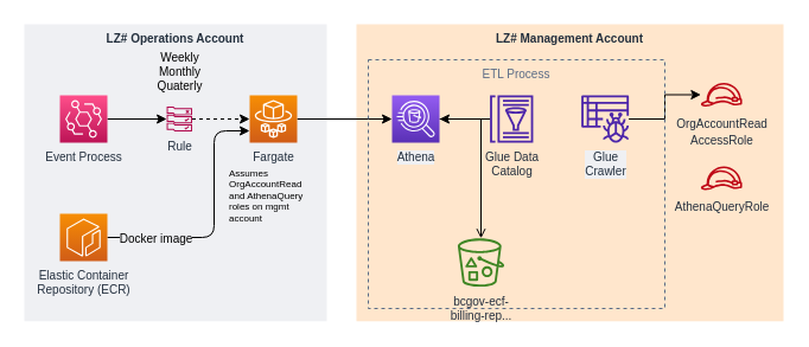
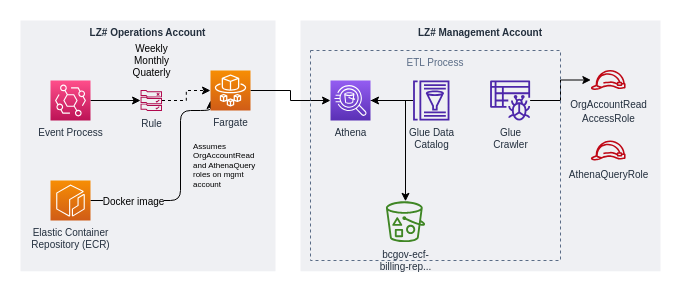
  <mxCell id="0" />
  <mxCell id="1" parent="0" />
- <mxCell id="2" value="LZ# Management Account" style="fillColor=#ffe6cc;strokeColor=none;dashed=0;verticalAlign=top;fontStyle=1;fontColor=#232F3D;fontSize=10;" parent="1" vertex="1"><mxGeometry x="300" y="20" width="360" height="250.8" as="geometry" /></mxCell>
+ <mxCell id="2" value="LZ# Management Account" style="fillColor=#EFF0F3;strokeColor=none;dashed=0;verticalAlign=top;fontStyle=1;fontColor=#232F3D;fontSize=10;" parent="1" vertex="1"><mxGeometry x="300" y="20" width="360" height="250.8" as="geometry" /></mxCell>
  <mxCell id="3" value="LZ# Operations Account" style="fillColor=#EFF0F3;strokeColor=none;dashed=0;verticalAlign=top;fontStyle=1;fontColor=#232F3D;fontSize=10;align=center;" parent="1" vertex="1"><mxGeometry x="20" y="20" width="255" height="250.8" as="geometry" /></mxCell>
  <mxCell id="4" style="edgeStyle=orthogonalEdgeStyle;rounded=0;orthogonalLoop=1;jettySize=auto;html=1;" parent="1" source="19" target="21" edge="1"><mxGeometry relative="1" as="geometry" /></mxCell>
  <mxCell id="5" style="edgeStyle=orthogonalEdgeStyle;rounded=0;orthogonalLoop=1;jettySize=auto;html=1;" parent="1" source="6" target="20" edge="1"><mxGeometry relative="1" as="geometry" /></mxCell>
  <mxCell id="6" value="Glue Data&lt;br style=&quot;font-size: 10px;&quot;&gt;Catalog" style="sketch=0;outlineConnect=0;fontColor=#232F3E;gradientColor=none;fillColor=#4D27AA;strokeColor=none;dashed=0;verticalLabelPosition=bottom;verticalAlign=top;align=center;html=1;fontSize=10;fontStyle=0;aspect=fixed;pointerEvents=1;shape=mxgraph.aws4.glue_data_catalog;" parent="1" vertex="1"><mxGeometry x="412.31" y="80" width="36.92" height="40" as="geometry" /></mxCell>
- <mxCell id="7" style="edgeStyle=orthogonalEdgeStyle;rounded=0;orthogonalLoop=1;jettySize=auto;html=1;endArrow=open;" parent="1" source="20" target="8" edge="1"><mxGeometry relative="1" as="geometry" /></mxCell>
+ <mxCell id="7" style="edgeStyle=orthogonalEdgeStyle;rounded=0;orthogonalLoop=1;jettySize=auto;html=1;" parent="1" source="20" target="8" edge="1"><mxGeometry relative="1" as="geometry" /></mxCell>
  <mxCell id="8" value="bcgov-ecf-&lt;br&gt;billing-rep..." style="sketch=0;outlineConnect=0;fontColor=#232F3E;gradientColor=none;fillColor=#3F8624;strokeColor=none;dashed=0;verticalLabelPosition=bottom;verticalAlign=top;align=center;html=1;fontSize=10;fontStyle=0;aspect=fixed;pointerEvents=1;shape=mxgraph.aws4.bucket_with_objects;" parent="1" vertex="1"><mxGeometry x="385.39" y="200.8" width="39.23" height="40.8" as="geometry" /></mxCell>
  <mxCell id="9" style="edgeStyle=orthogonalEdgeStyle;rounded=1;orthogonalLoop=1;jettySize=auto;html=1;entryX=0;entryY=0.75;entryDx=0;entryDy=0;entryPerimeter=0;fontSize=10;" parent="1" source="11" target="13" edge="1"><mxGeometry relative="1" as="geometry"><Array as="points"><mxPoint x="180" y="200" /><mxPoint x="180" y="110" /></Array></mxGeometry></mxCell>
  <mxCell id="10" value="Docker image" style="edgeLabel;html=1;align=center;verticalAlign=middle;resizable=0;points=[];fontSize=10;labelBackgroundColor=#EFF0F3;" parent="9" vertex="1" connectable="0"><mxGeometry x="-0.646" relative="1" as="geometry"><mxPoint x="3" as="offset" /></mxGeometry></mxCell>
  <mxCell id="11" value="Elastic Container&lt;br style=&quot;font-size: 10px;&quot;&gt;Repository (ECR)" style="sketch=0;points=[[0,0,0],[0.25,0,0],[0.5,0,0],[0.75,0,0],[1,0,0],[0,1,0],[0.25,1,0],[0.5,1,0],[0.75,1,0],[1,1,0],[0,0.25,0],[0,0.5,0],[0,0.75,0],[1,0.25,0],[1,0.5,0],[1,0.75,0]];outlineConnect=0;fontColor=#232F3E;gradientColor=#F78E04;gradientDirection=north;fillColor=#D05C17;strokeColor=#ffffff;dashed=0;verticalLabelPosition=bottom;verticalAlign=top;align=center;html=1;fontSize=10;fontStyle=0;aspect=fixed;shape=mxgraph.aws4.resourceIcon;resIcon=mxgraph.aws4.ecr;rounded=1;labelBackgroundColor=none;" parent="1" vertex="1"><mxGeometry x="50" y="180" width="40" height="40" as="geometry" /></mxCell>
  <mxCell id="12" style="edgeStyle=orthogonalEdgeStyle;rounded=0;orthogonalLoop=1;jettySize=auto;html=1;" parent="1" source="13" target="20" edge="1"><mxGeometry relative="1" as="geometry" /></mxCell>
- <mxCell id="13" value="Fargate" style="sketch=0;points=[[0,0,0],[0.25,0,0],[0.5,0,0],[0.75,0,0],[1,0,0],[0,1,0],[0.25,1,0],[0.5,1,0],[0.75,1,0],[1,1,0],[0,0.25,0],[0,0.5,0],[0,0.75,0],[1,0.25,0],[1,0.5,0],[1,0.75,0]];outlineConnect=0;fontColor=#232F3E;gradientColor=#F78E04;gradientDirection=north;fillColor=#D05C17;strokeColor=#ffffff;dashed=0;verticalLabelPosition=bottom;verticalAlign=top;align=center;html=1;fontSize=10;fontStyle=0;aspect=fixed;shape=mxgraph.aws4.resourceIcon;resIcon=mxgraph.aws4.fargate;rounded=1;labelBackgroundColor=none;" parent="1" vertex="1"><mxGeometry x="210" y="80" width="40" height="40" as="geometry" /></mxCell>
+ <mxCell id="13" value="Fargate" style="sketch=0;points=[[0,0,0],[0.25,0,0],[0.5,0,0],[0.75,0,0],[1,0,0],[0,1,0],[0.25,1,0],[0.5,1,0],[0.75,1,0],[1,1,0],[0,0.25,0],[0,0.5,0],[0,0.75,0],[1,0.25,0],[1,0.5,0],[1,0.75,0]];outlineConnect=0;fontColor=#232F3E;gradientColor=#F78E04;gradientDirection=north;fillColor=#D05C17;strokeColor=#ffffff;dashed=0;verticalLabelPosition=bottom;verticalAlign=top;align=center;html=1;fontSize=10;fontStyle=0;aspect=fixed;shape=mxgraph.aws4.resourceIcon;resIcon=mxgraph.aws4.fargate;rounded=1;labelBackgroundColor=none;" parent="1" vertex="1"><mxGeometry x="210" y="70" width="40" height="40" as="geometry" /></mxCell>
  <mxCell id="14" style="edgeStyle=orthogonalEdgeStyle;rounded=0;orthogonalLoop=1;jettySize=auto;html=1;fontSize=10;" parent="1" source="15" target="17" edge="1"><mxGeometry relative="1" as="geometry" /></mxCell>
  <mxCell id="15" value="Event Process" style="sketch=0;points=[[0,0,0],[0.25,0,0],[0.5,0,0],[0.75,0,0],[1,0,0],[0,1,0],[0.25,1,0],[0.5,1,0],[0.75,1,0],[1,1,0],[0,0.25,0],[0,0.5,0],[0,0.75,0],[1,0.25,0],[1,0.5,0],[1,0.75,0]];outlineConnect=0;fontColor=#232F3E;gradientColor=#FF4F8B;gradientDirection=north;fillColor=#BC1356;strokeColor=#ffffff;dashed=0;verticalLabelPosition=bottom;verticalAlign=top;align=center;html=1;fontSize=10;fontStyle=0;aspect=fixed;shape=mxgraph.aws4.resourceIcon;resIcon=mxgraph.aws4.eventbridge;rounded=1;labelBackgroundColor=none;" parent="1" vertex="1"><mxGeometry x="50" y="80" width="40" height="40" as="geometry" /></mxCell>
  <mxCell id="16" style="edgeStyle=orthogonalEdgeStyle;rounded=0;orthogonalLoop=1;jettySize=auto;html=1;fontSize=10;dashed=1;" parent="1" source="17" target="13" edge="1"><mxGeometry relative="1" as="geometry" /></mxCell>
  <mxCell id="17" value="Rule" style="sketch=0;outlineConnect=0;fontColor=#232F3E;gradientColor=none;fillColor=#B0084D;strokeColor=none;dashed=0;verticalLabelPosition=bottom;verticalAlign=top;align=center;html=1;fontSize=10;fontStyle=0;aspect=fixed;pointerEvents=1;shape=mxgraph.aws4.rule_2;rounded=1;labelBackgroundColor=none;" parent="1" vertex="1"><mxGeometry x="140" y="89.5" width="21.55" height="21" as="geometry" /></mxCell>
  <mxCell id="18" value="Weekly&lt;br&gt;Monthly&lt;br&gt;Quaterly" style="text;html=1;align=center;verticalAlign=middle;resizable=0;points=[];autosize=1;strokeColor=none;fillColor=none;fontSize=10;" parent="1" vertex="1"><mxGeometry x="125.78" y="40" width="50" height="40" as="geometry" /></mxCell>
  <mxCell id="19" value="Glue&lt;br style=&quot;font-size: 10px;&quot;&gt;Crawler" style="sketch=0;outlineConnect=0;fontColor=#232F3E;gradientColor=none;fillColor=#4D27AA;strokeColor=none;dashed=0;verticalLabelPosition=bottom;verticalAlign=top;align=center;html=1;fontSize=10;fontStyle=0;aspect=fixed;pointerEvents=1;shape=mxgraph.aws4.glue_crawlers;labelBackgroundColor=#EFF0F3;" parent="1" vertex="1"><mxGeometry x="489.61" y="80" width="40" height="40" as="geometry" /></mxCell>
  <mxCell id="20" value="Athena" style="sketch=0;points=[[0,0,0],[0.25,0,0],[0.5,0,0],[0.75,0,0],[1,0,0],[0,1,0],[0.25,1,0],[0.5,1,0],[0.75,1,0],[1,1,0],[0,0.25,0],[0,0.5,0],[0,0.75,0],[1,0.25,0],[1,0.5,0],[1,0.75,0]];outlineConnect=0;fontColor=#232F3E;gradientColor=#945DF2;gradientDirection=north;fillColor=#5A30B5;strokeColor=#ffffff;dashed=0;verticalLabelPosition=bottom;verticalAlign=top;align=center;html=1;fontSize=10;fontStyle=0;aspect=fixed;shape=mxgraph.aws4.resourceIcon;resIcon=mxgraph.aws4.athena;rounded=1;labelBackgroundColor=#EFF0F3;spacingBottom=0;" parent="1" vertex="1"><mxGeometry x="330.01" y="80" width="40" height="40" as="geometry" /></mxCell>
  <mxCell id="21" value="&lt;font style=&quot;font-size: 10px&quot;&gt;OrgAccountRead&lt;br&gt;AccessRole&lt;/font&gt;" style="sketch=0;outlineConnect=0;fontColor=#232F3E;gradientColor=none;fillColor=#BF0816;strokeColor=none;dashed=0;verticalLabelPosition=bottom;verticalAlign=top;align=center;html=1;fontSize=12;fontStyle=0;aspect=fixed;pointerEvents=1;shape=mxgraph.aws4.role;" parent="1" vertex="1"><mxGeometry x="590" y="69.5" width="35.45" height="20" as="geometry" /></mxCell>
  <mxCell id="22" value="&lt;span style=&quot;font-size: 10px&quot;&gt;AthenaQueryRole&lt;/span&gt;" style="sketch=0;outlineConnect=0;fontColor=#232F3E;gradientColor=none;fillColor=#BF0816;strokeColor=none;dashed=0;verticalLabelPosition=bottom;verticalAlign=top;align=center;html=1;fontSize=12;fontStyle=0;aspect=fixed;pointerEvents=1;shape=mxgraph.aws4.role;" parent="1" vertex="1"><mxGeometry x="590" y="140" width="35.45" height="20" as="geometry" /></mxCell>
  <mxCell id="23" value="&lt;div&gt;&lt;span&gt;Assumes OrgAccountRead and AthenaQuery&lt;/span&gt;&lt;/div&gt;&lt;span&gt;&lt;div&gt;&lt;span&gt;roles on mgmt account&lt;/span&gt;&lt;/div&gt;&lt;/span&gt;" style="text;html=1;strokeColor=none;fillColor=none;align=left;verticalAlign=middle;whiteSpace=wrap;rounded=0;fontSize=8;" parent="1" vertex="1"><mxGeometry x="191.34" y="140" width="77.31" height="50" as="geometry" /></mxCell>
  <mxCell id="24" value="ETL Process" style="fillColor=none;strokeColor=#5A6C86;dashed=1;verticalAlign=top;fontStyle=0;fontColor=#5A6C86;fontSize=10;" parent="1" vertex="1"><mxGeometry x="310" y="50" width="250" height="210" as="geometry" /></mxCell>
